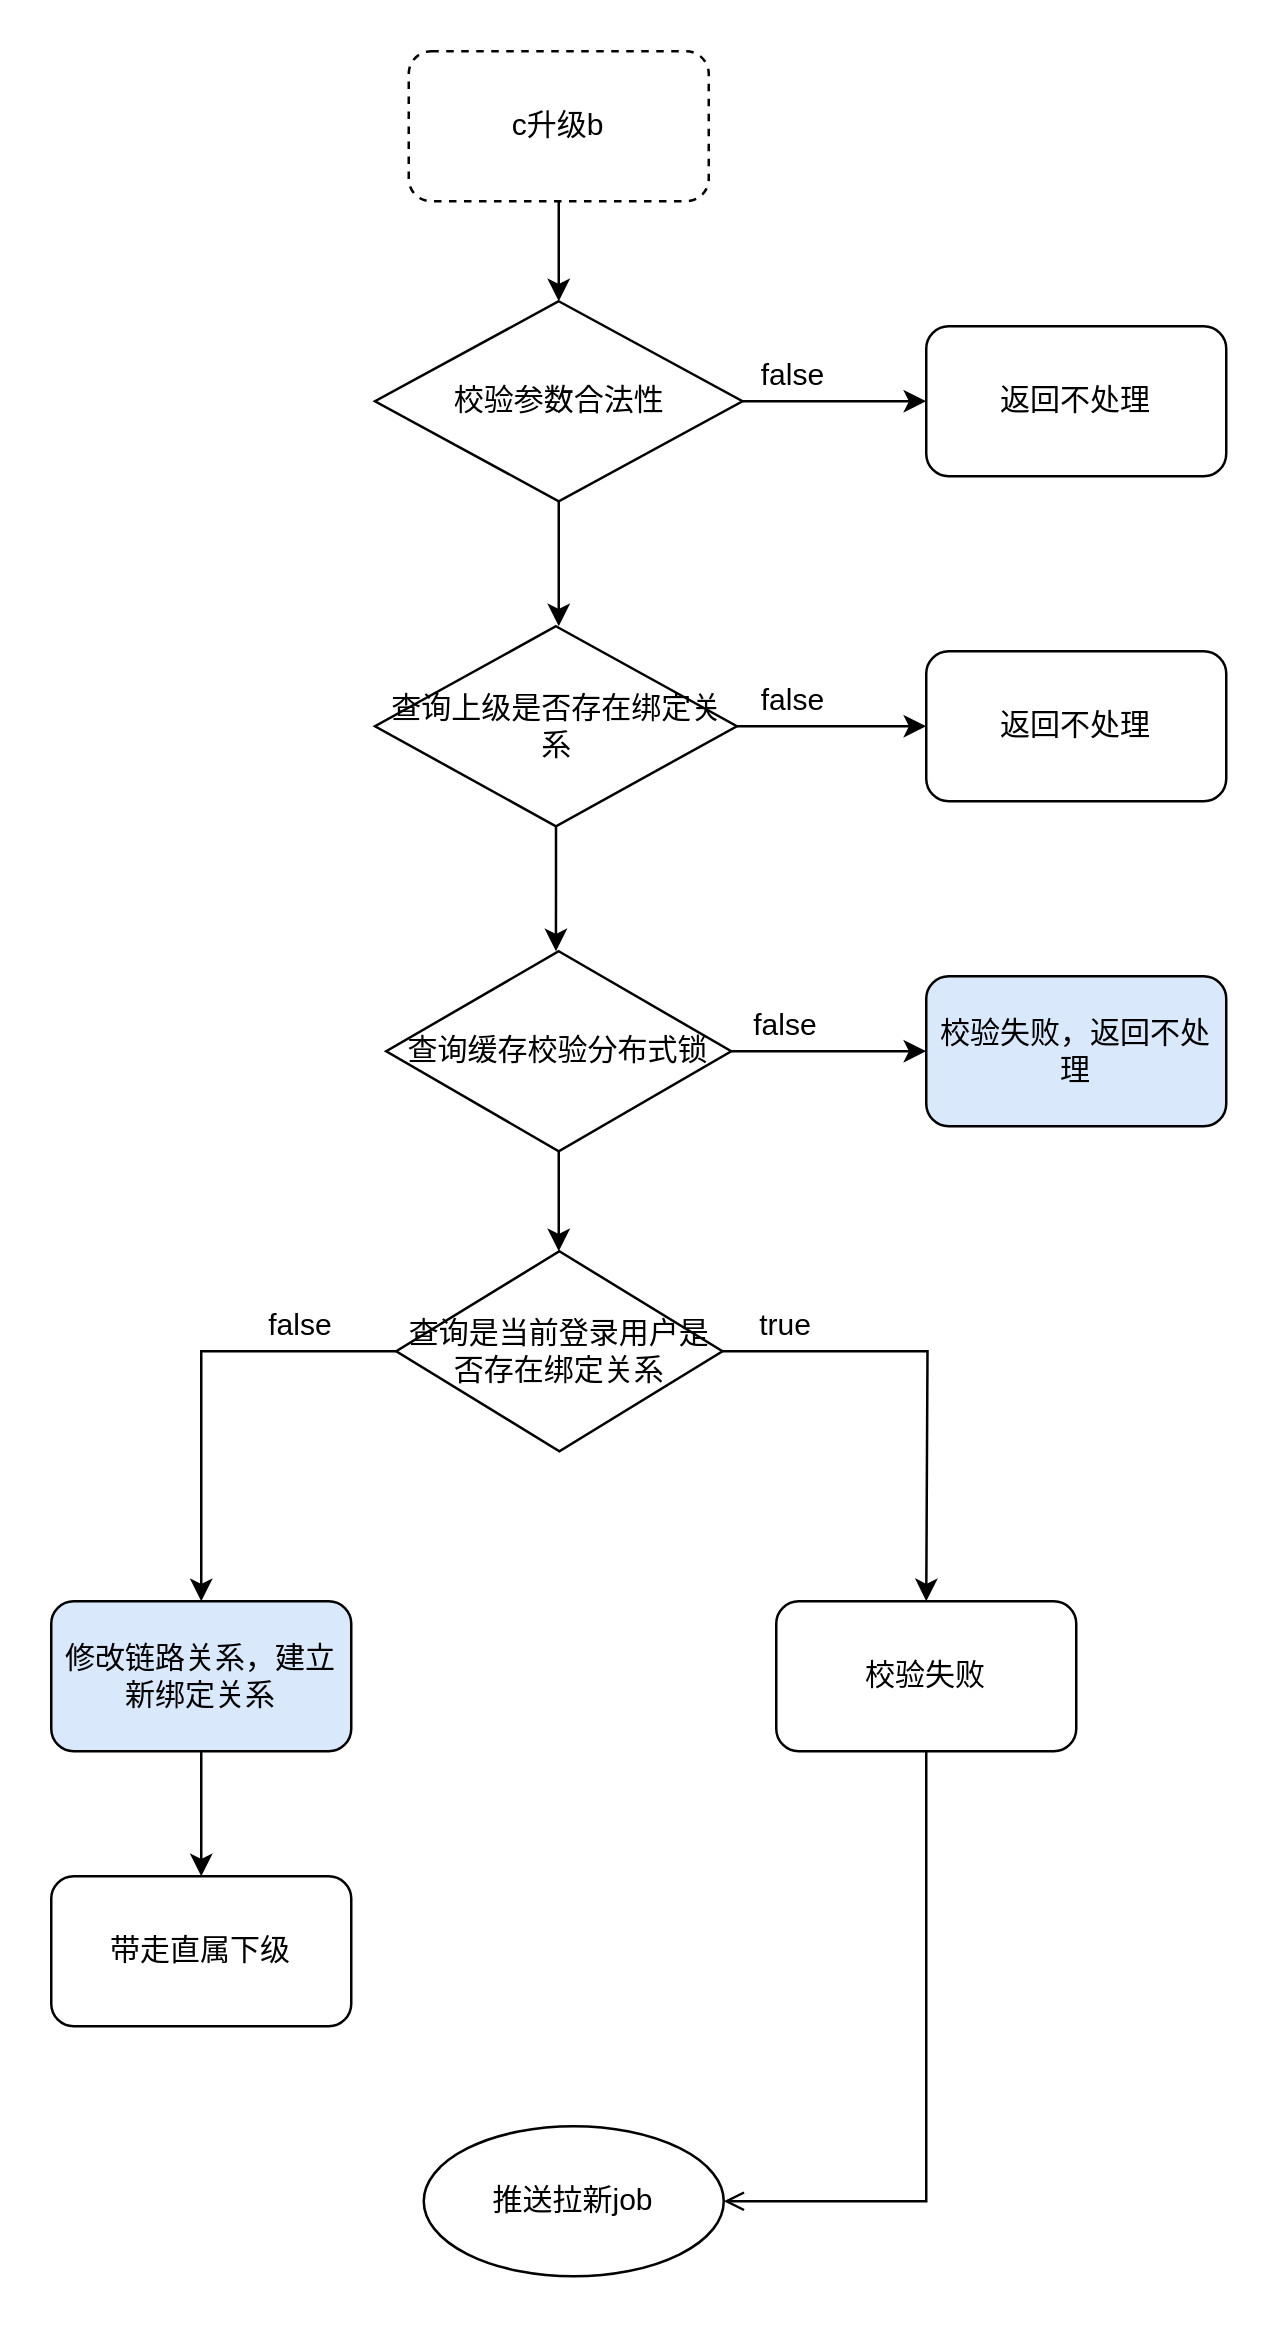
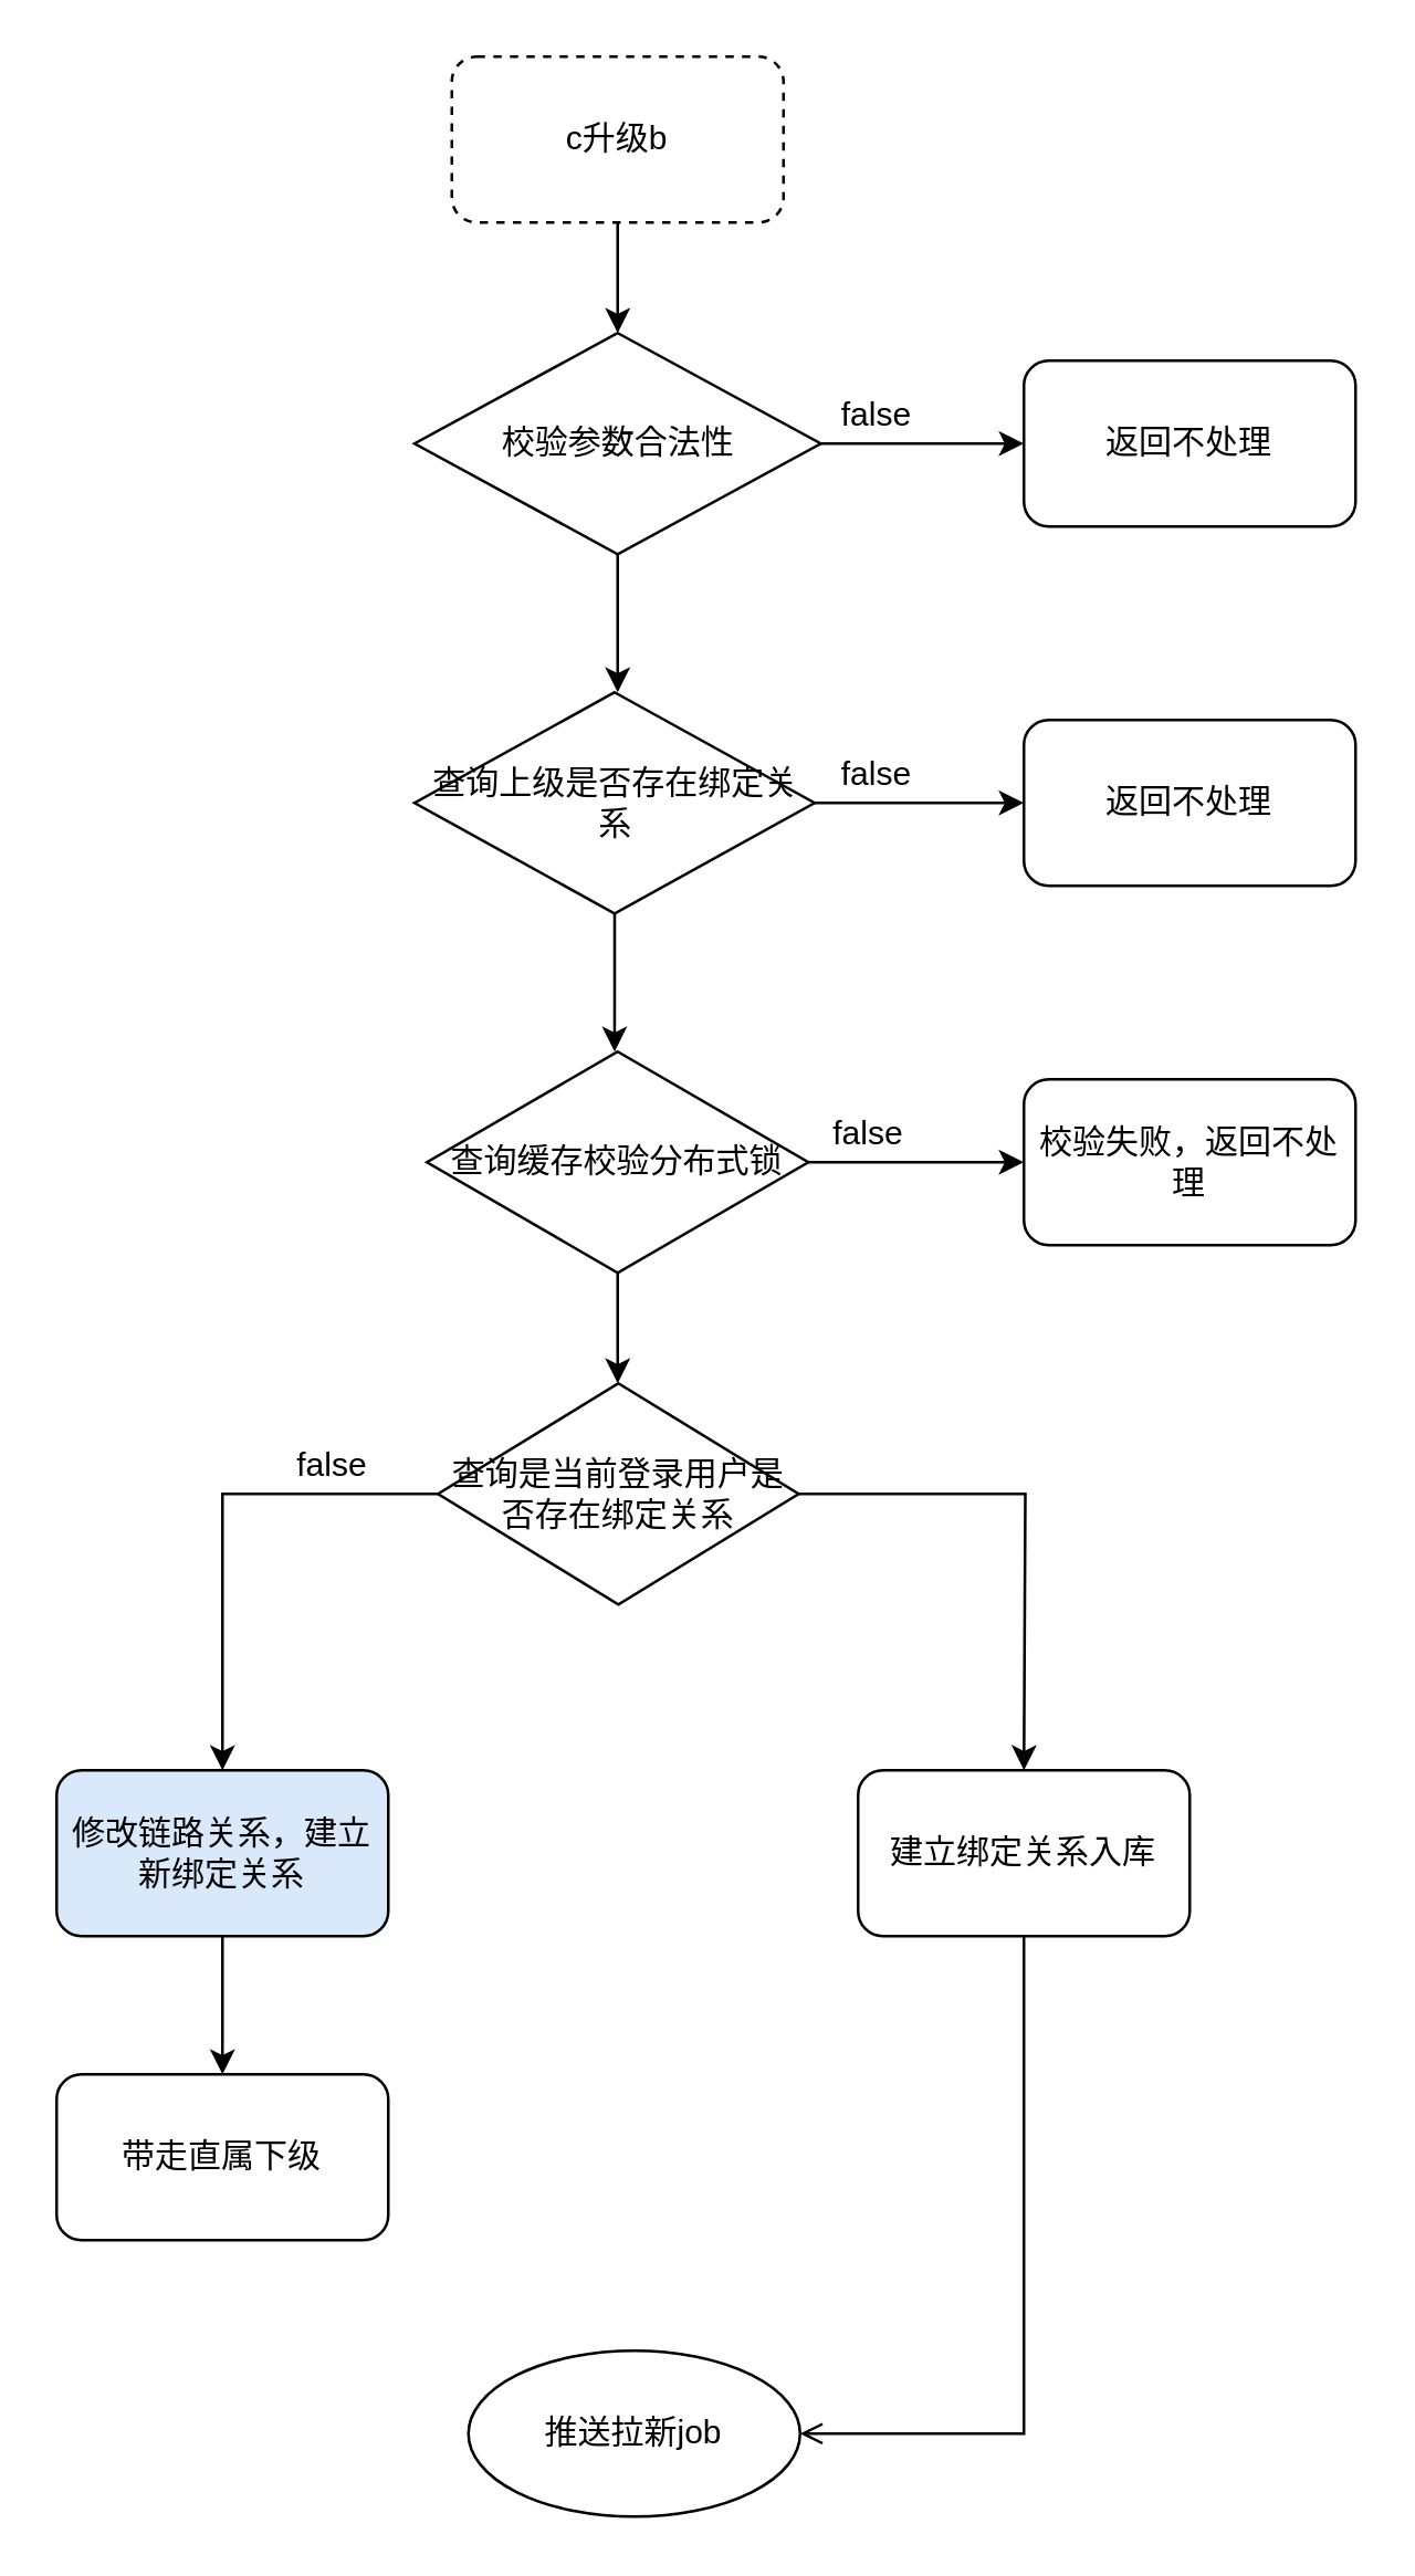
  <mxCell id="0" />
  <mxCell id="1" parent="0" />
  <mxCell id="2" style="edgeStyle=orthogonalEdgeStyle;rounded=0;orthogonalLoop=1;jettySize=auto;html=1;" parent="1" source="3" edge="1"><mxGeometry relative="1" as="geometry"><mxPoint x="223" y="120" as="targetPoint" /></mxGeometry></mxCell>
  <mxCell id="3" value="c升级b" style="rounded=1;whiteSpace=wrap;html=1;dashed=1;" parent="1" vertex="1"><mxGeometry x="163" y="20" width="120" height="60" as="geometry" /></mxCell>
  <mxCell id="4" style="edgeStyle=orthogonalEdgeStyle;rounded=0;orthogonalLoop=1;jettySize=auto;html=1;" parent="1" source="6" edge="1"><mxGeometry relative="1" as="geometry"><mxPoint x="370" y="160" as="targetPoint" /></mxGeometry></mxCell>
  <mxCell id="5" style="edgeStyle=orthogonalEdgeStyle;rounded=0;orthogonalLoop=1;jettySize=auto;html=1;" parent="1" source="6" edge="1"><mxGeometry relative="1" as="geometry"><mxPoint x="223" y="250" as="targetPoint" /></mxGeometry></mxCell>
  <mxCell id="6" value="校验参数合法性" style="rhombus;whiteSpace=wrap;html=1;" parent="1" vertex="1"><mxGeometry x="149.5" y="120" width="147" height="80" as="geometry" /></mxCell>
  <mxCell id="7" value="false" style="text;html=1;strokeColor=none;fillColor=none;align=center;verticalAlign=middle;whiteSpace=wrap;rounded=0;" parent="1" vertex="1"><mxGeometry x="297" y="140" width="40" height="20" as="geometry" /></mxCell>
  <mxCell id="8" value="返回不处理" style="rounded=1;whiteSpace=wrap;html=1;" parent="1" vertex="1"><mxGeometry x="370" y="130" width="120" height="60" as="geometry" /></mxCell>
  <mxCell id="9" style="edgeStyle=orthogonalEdgeStyle;rounded=0;orthogonalLoop=1;jettySize=auto;html=1;" parent="1" source="11" edge="1"><mxGeometry relative="1" as="geometry"><mxPoint x="370" y="290" as="targetPoint" /></mxGeometry></mxCell>
  <mxCell id="10" style="edgeStyle=orthogonalEdgeStyle;rounded=0;orthogonalLoop=1;jettySize=auto;html=1;" parent="1" source="11" edge="1"><mxGeometry relative="1" as="geometry"><mxPoint x="221.875" y="380" as="targetPoint" /></mxGeometry></mxCell>
  <mxCell id="11" value="查询上级是否存在绑定关系" style="rhombus;whiteSpace=wrap;html=1;" parent="1" vertex="1"><mxGeometry x="149.5" y="250" width="144.75" height="80" as="geometry" /></mxCell>
  <mxCell id="12" value="返回不处理" style="rounded=1;whiteSpace=wrap;html=1;" parent="1" vertex="1"><mxGeometry x="370" y="260" width="120" height="60" as="geometry" /></mxCell>
  <mxCell id="13" value="false" style="text;html=1;strokeColor=none;fillColor=none;align=center;verticalAlign=middle;whiteSpace=wrap;rounded=0;" parent="1" vertex="1"><mxGeometry x="297" y="270" width="40" height="20" as="geometry" /></mxCell>
  <mxCell id="14" style="edgeStyle=orthogonalEdgeStyle;rounded=0;orthogonalLoop=1;jettySize=auto;html=1;" parent="1" source="16" edge="1"><mxGeometry relative="1" as="geometry"><mxPoint x="370" y="420" as="targetPoint" /></mxGeometry></mxCell>
  <mxCell id="15" style="edgeStyle=orthogonalEdgeStyle;rounded=0;orthogonalLoop=1;jettySize=auto;html=1;" parent="1" source="16" edge="1"><mxGeometry relative="1" as="geometry"><mxPoint x="223" y="500" as="targetPoint" /></mxGeometry></mxCell>
  <mxCell id="16" value="查询缓存校验分布式锁" style="rhombus;whiteSpace=wrap;html=1;" parent="1" vertex="1"><mxGeometry x="154" y="380" width="138" height="80" as="geometry" /></mxCell>
  <mxCell id="17" value="false" style="text;html=1;strokeColor=none;fillColor=none;align=center;verticalAlign=middle;whiteSpace=wrap;rounded=0;" parent="1" vertex="1"><mxGeometry x="294.25" y="400" width="40" height="20" as="geometry" /></mxCell>
- <mxCell id="18" value="校验失败，返回不处理" style="rounded=1;whiteSpace=wrap;html=1;fillColor=#dae8fc;" parent="1" vertex="1"><mxGeometry x="370" y="390" width="120" height="60" as="geometry" /></mxCell>
+ <mxCell id="18" value="校验失败，返回不处理" style="rounded=1;whiteSpace=wrap;html=1;" parent="1" vertex="1"><mxGeometry x="370" y="390" width="120" height="60" as="geometry" /></mxCell>
  <mxCell id="19" style="edgeStyle=orthogonalEdgeStyle;rounded=0;orthogonalLoop=1;jettySize=auto;html=1;" parent="1" source="21" edge="1"><mxGeometry relative="1" as="geometry"><mxPoint x="370" y="640" as="targetPoint" /></mxGeometry></mxCell>
  <mxCell id="20" style="edgeStyle=orthogonalEdgeStyle;rounded=0;orthogonalLoop=1;jettySize=auto;html=1;" parent="1" source="21" edge="1"><mxGeometry relative="1" as="geometry"><mxPoint x="80" y="640" as="targetPoint" /><Array as="points"><mxPoint x="80" y="540" /><mxPoint x="80" y="640" /></Array></mxGeometry></mxCell>
  <mxCell id="21" value="查询是当前登录用户是否存在绑定关系" style="rhombus;whiteSpace=wrap;html=1;" parent="1" vertex="1"><mxGeometry x="158" y="500" width="130.5" height="80" as="geometry" /></mxCell>
- <mxCell id="22" value="true" style="text;html=1;strokeColor=none;fillColor=none;align=center;verticalAlign=middle;whiteSpace=wrap;rounded=0;" parent="1" vertex="1"><mxGeometry x="294" y="520" width="40" height="20" as="geometry" /></mxCell>
  <mxCell id="23" value="false" style="text;html=1;strokeColor=none;fillColor=none;align=center;verticalAlign=middle;whiteSpace=wrap;rounded=0;" parent="1" vertex="1"><mxGeometry x="100" y="520" width="40" height="20" as="geometry" /></mxCell>
  <mxCell id="24" style="edgeStyle=orthogonalEdgeStyle;rounded=0;orthogonalLoop=1;jettySize=auto;html=1;entryX=1;entryY=0.5;entryDx=0;entryDy=0;endArrow=open;" edge="1" parent="1" source="25" target="29"><mxGeometry relative="1" as="geometry"><mxPoint x="310" y="890" as="targetPoint" /><Array as="points"><mxPoint x="370" y="880" /></Array></mxGeometry></mxCell>
- <mxCell id="25" value="校验失败" style="rounded=1;whiteSpace=wrap;html=1;" parent="1" vertex="1"><mxGeometry x="310" y="640" width="120" height="60" as="geometry" /></mxCell>
+ <mxCell id="25" value="建立绑定关系入库" style="rounded=1;whiteSpace=wrap;html=1;" parent="1" vertex="1"><mxGeometry x="310" y="640" width="120" height="60" as="geometry" /></mxCell>
  <mxCell id="26" style="edgeStyle=orthogonalEdgeStyle;rounded=0;orthogonalLoop=1;jettySize=auto;html=1;" parent="1" source="27" edge="1"><mxGeometry relative="1" as="geometry"><mxPoint x="80" y="750" as="targetPoint" /></mxGeometry></mxCell>
  <mxCell id="27" value="修改链路关系，建立新绑定关系" style="rounded=1;whiteSpace=wrap;html=1;fillColor=#dae8fc;" parent="1" vertex="1"><mxGeometry x="20" y="640" width="120" height="60" as="geometry" /></mxCell>
  <mxCell id="28" value="带走直属下级" style="rounded=1;whiteSpace=wrap;html=1;" parent="1" vertex="1"><mxGeometry x="20" y="750" width="120" height="60" as="geometry" /></mxCell>
  <mxCell id="29" value="推送拉新job" style="ellipse;whiteSpace=wrap;html=1;" vertex="1" parent="1"><mxGeometry x="169" y="850" width="120" height="60" as="geometry" /></mxCell>
